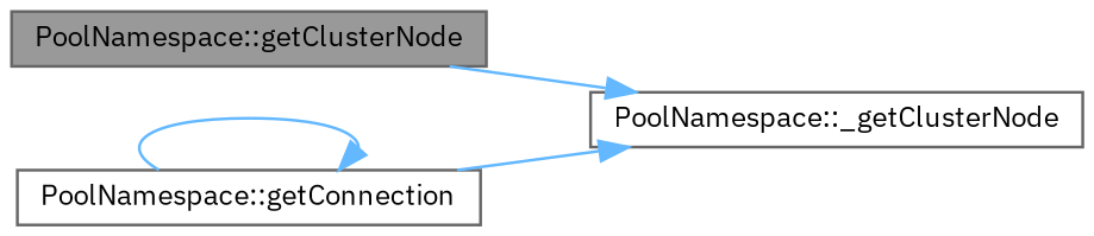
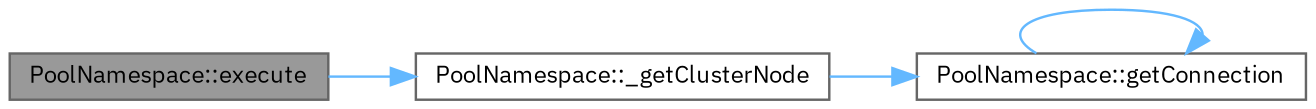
  digraph {
    fontname="IBM Plex Sans"
    rankdir=LR
    node [color=grey40 fillcolor=white fontname="IBM Plex Sans" fontsize=10 shape=box style=filled]
    edge [color=steelblue1 fontname="IBM Plex Sans" fontsize=10 labelfontname=Helvetica labelfontsize=10 style=solid]
-   n1 [color=gray40 fillcolor=grey60 fontcolor=black height=0.2 label="PoolNamespace::getClusterNode" width=0.4]
+   n1 [color=gray40 fillcolor=grey60 fontcolor=black height=0.2 label="PoolNamespace::execute" width=0.4]
    n2 [height=0.2 label="PoolNamespace::_getClusterNode" width=0.4]
    n3 [height=0.2 label="PoolNamespace::getConnection" width=0.4]
    n1 -> n2
-   n3 -> n2
+   n2 -> n3
    n3 -> n3
  }
